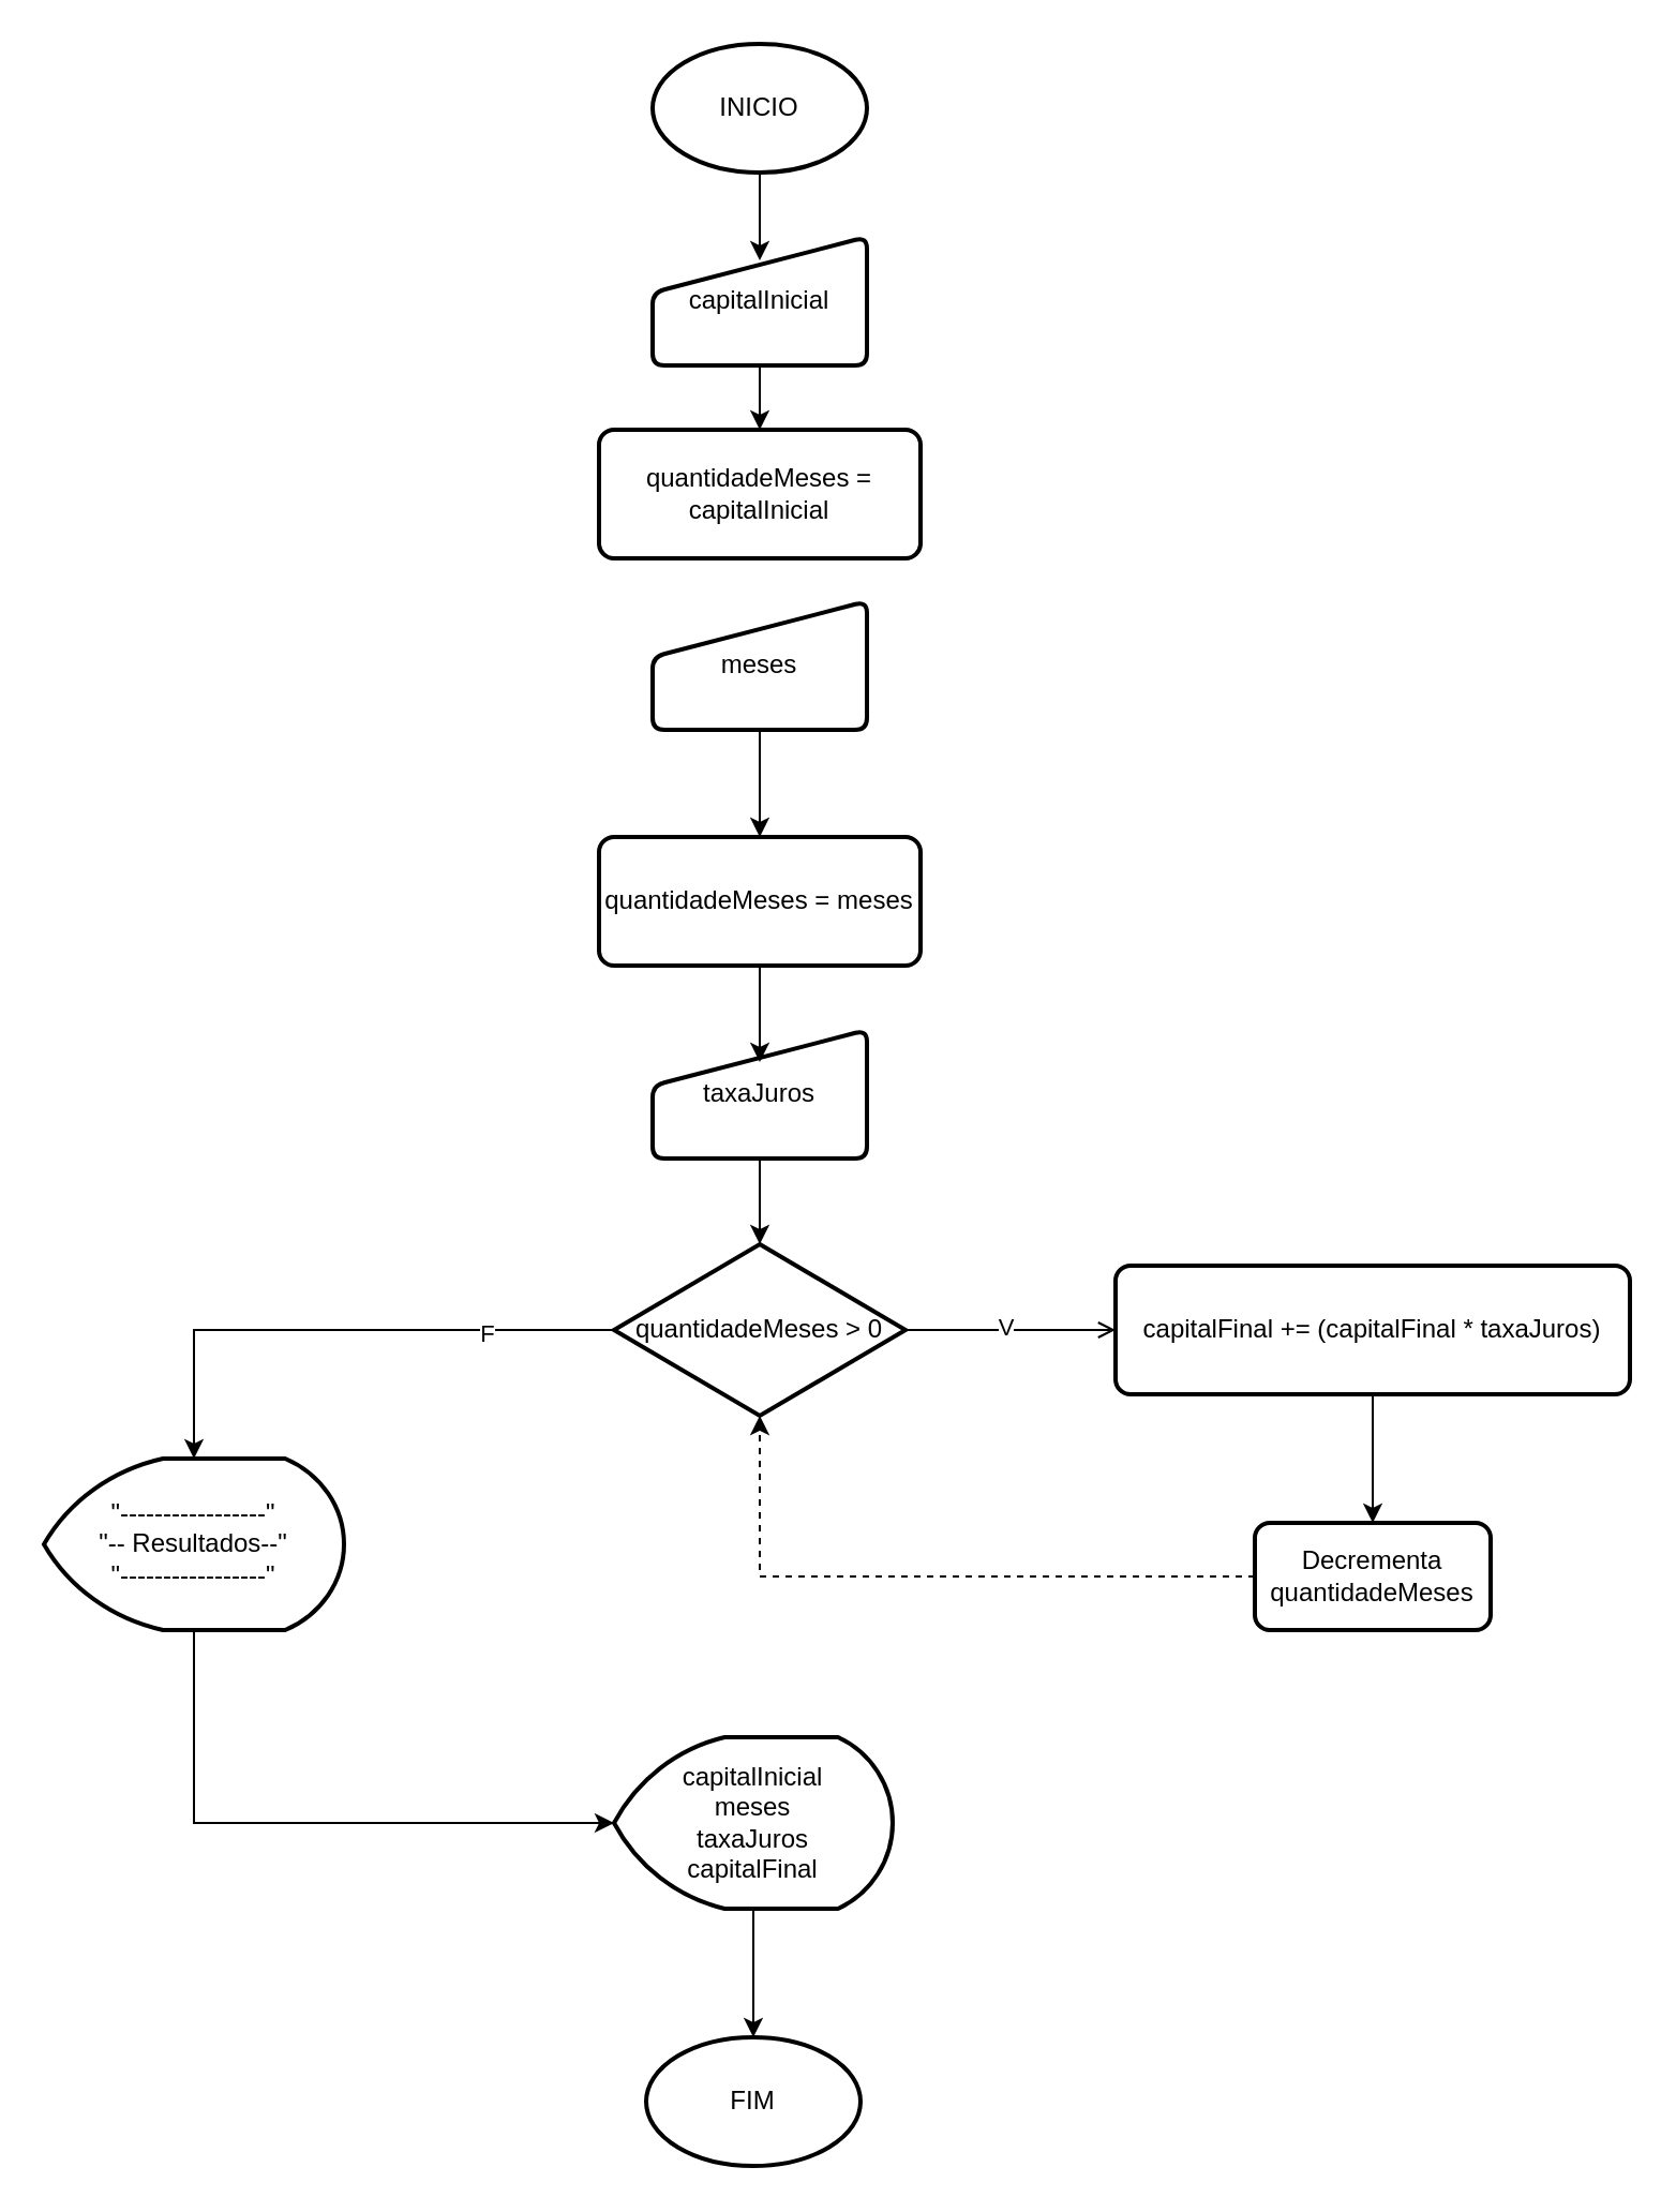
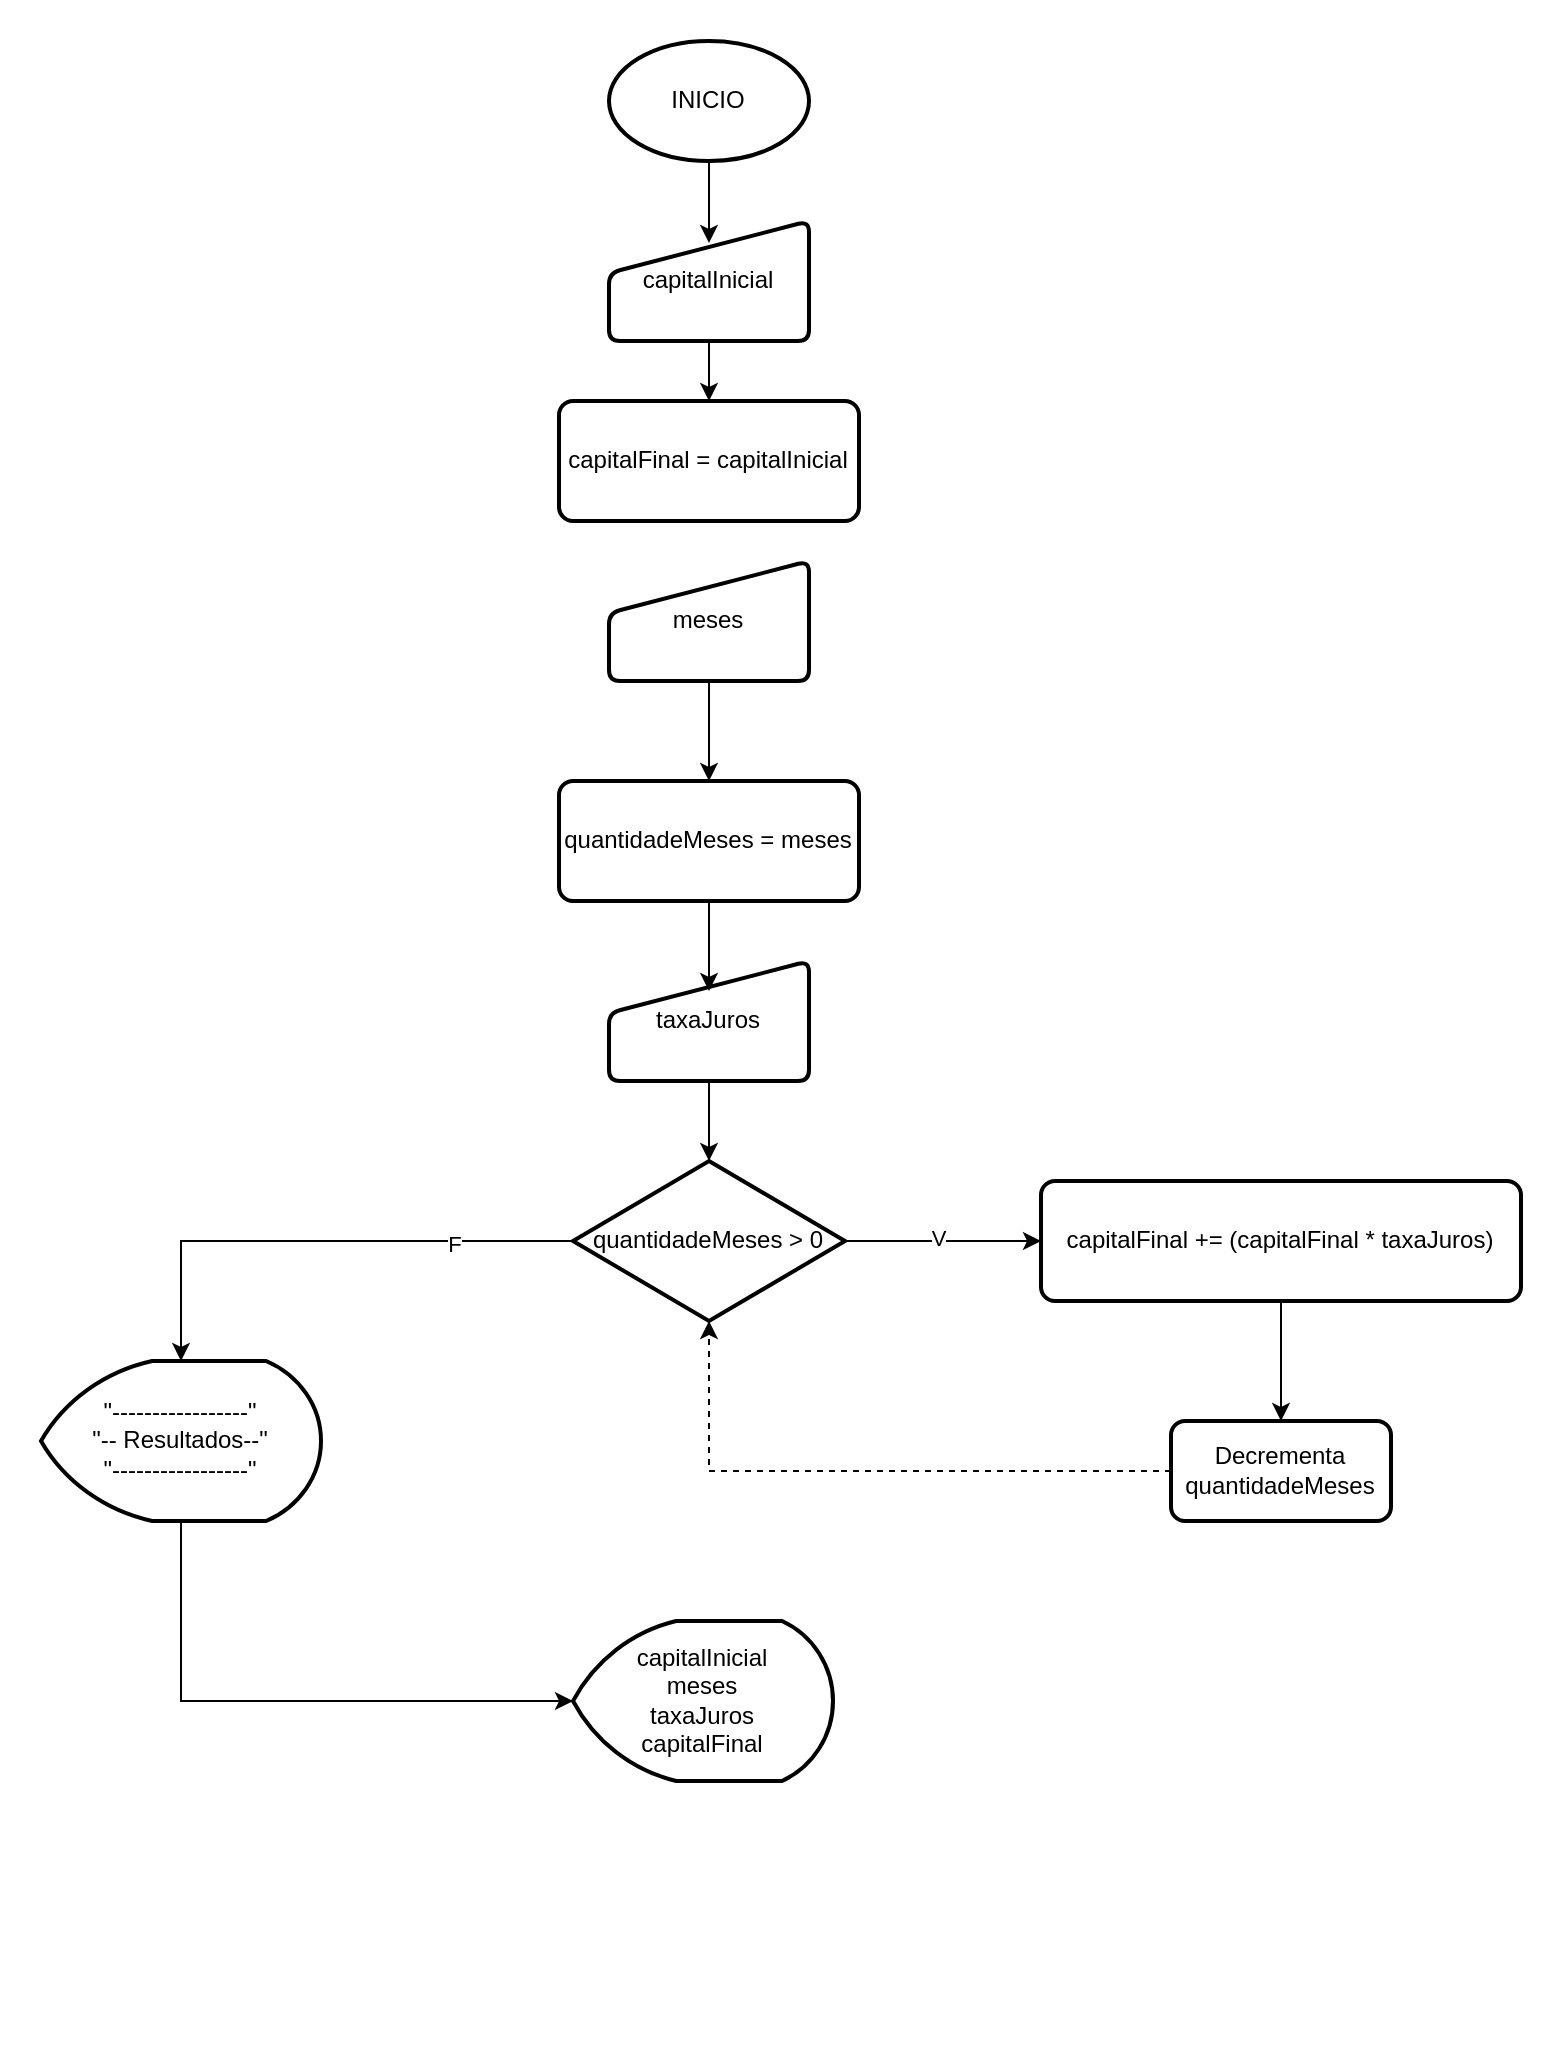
  <mxCell id="0" />
  <mxCell id="1" parent="0" />
  <mxCell id="2" value="INICIO" style="strokeWidth=2;html=1;shape=mxgraph.flowchart.start_1;whiteSpace=wrap;" vertex="1" parent="1"><mxGeometry x="304" y="20" width="100" height="60" as="geometry" /></mxCell>
- <mxCell id="3" value="FIM" style="strokeWidth=2;html=1;shape=mxgraph.flowchart.start_1;whiteSpace=wrap;" vertex="1" parent="1"><mxGeometry x="301" y="950" width="100" height="60" as="geometry" /></mxCell>
  <mxCell id="4" style="edgeStyle=orthogonalEdgeStyle;rounded=0;orthogonalLoop=1;jettySize=auto;html=1;" edge="1" parent="1" source="5" target="15"><mxGeometry relative="1" as="geometry" /></mxCell>
  <mxCell id="5" value="capitalInicial" style="html=1;strokeWidth=2;shape=manualInput;whiteSpace=wrap;rounded=1;size=26;arcSize=11;" vertex="1" parent="1"><mxGeometry x="304" y="110" width="100" height="60" as="geometry" /></mxCell>
  <mxCell id="6" style="edgeStyle=orthogonalEdgeStyle;rounded=0;orthogonalLoop=1;jettySize=auto;html=1;entryX=0.5;entryY=0;entryDx=0;entryDy=0;" edge="1" parent="1" source="7" target="18"><mxGeometry relative="1" as="geometry" /></mxCell>
  <mxCell id="7" value="meses" style="html=1;strokeWidth=2;shape=manualInput;whiteSpace=wrap;rounded=1;size=26;arcSize=11;" vertex="1" parent="1"><mxGeometry x="304" y="280" width="100" height="60" as="geometry" /></mxCell>
  <mxCell id="8" value="taxaJuros" style="html=1;strokeWidth=2;shape=manualInput;whiteSpace=wrap;rounded=1;size=26;arcSize=11;" vertex="1" parent="1"><mxGeometry x="304" y="480" width="100" height="60" as="geometry" /></mxCell>
- <mxCell id="9" style="edgeStyle=orthogonalEdgeStyle;rounded=0;orthogonalLoop=1;jettySize=auto;html=1;entryX=0;entryY=0.5;entryDx=0;entryDy=0;endArrow=open;" edge="1" parent="1" source="11" target="14"><mxGeometry relative="1" as="geometry" /></mxCell>
+ <mxCell id="9" style="edgeStyle=orthogonalEdgeStyle;rounded=0;orthogonalLoop=1;jettySize=auto;html=1;entryX=0;entryY=0.5;entryDx=0;entryDy=0;" edge="1" parent="1" source="11" target="14"><mxGeometry relative="1" as="geometry" /></mxCell>
  <mxCell id="10" value="V" style="edgeLabel;html=1;align=center;verticalAlign=middle;resizable=0;points=[];" vertex="1" connectable="0" parent="9"><mxGeometry x="-0.061" y="2" relative="1" as="geometry"><mxPoint as="offset" /></mxGeometry></mxCell>
  <mxCell id="11" value="quantidadeMeses &amp;gt; 0" style="strokeWidth=2;html=1;shape=mxgraph.flowchart.decision;whiteSpace=wrap;" vertex="1" parent="1"><mxGeometry x="286" y="580" width="136" height="80" as="geometry" /></mxCell>
  <mxCell id="12" style="edgeStyle=orthogonalEdgeStyle;rounded=0;orthogonalLoop=1;jettySize=auto;html=1;entryX=0.5;entryY=0;entryDx=0;entryDy=0;entryPerimeter=0;" edge="1" parent="1" source="8" target="11"><mxGeometry relative="1" as="geometry" /></mxCell>
  <mxCell id="13" style="edgeStyle=orthogonalEdgeStyle;rounded=0;orthogonalLoop=1;jettySize=auto;html=1;entryX=0.5;entryY=0;entryDx=0;entryDy=0;" edge="1" parent="1" source="14" target="17"><mxGeometry relative="1" as="geometry" /></mxCell>
  <mxCell id="14" value="capitalFinal += (capitalFinal * taxaJuros)" style="rounded=1;whiteSpace=wrap;html=1;absoluteArcSize=1;arcSize=14;strokeWidth=2;" vertex="1" parent="1"><mxGeometry x="520" y="590" width="240" height="60" as="geometry" /></mxCell>
- <mxCell id="15" value="quantidadeMeses = capitalInicial" style="rounded=1;whiteSpace=wrap;html=1;absoluteArcSize=1;arcSize=14;strokeWidth=2;" vertex="1" parent="1"><mxGeometry x="279" y="200" width="150" height="60" as="geometry" /></mxCell>
+ <mxCell id="15" value="capitalFinal = capitalInicial" style="rounded=1;whiteSpace=wrap;html=1;absoluteArcSize=1;arcSize=14;strokeWidth=2;" vertex="1" parent="1"><mxGeometry x="279" y="200" width="150" height="60" as="geometry" /></mxCell>
  <mxCell id="16" style="edgeStyle=orthogonalEdgeStyle;rounded=0;orthogonalLoop=1;jettySize=auto;html=1;entryX=0.5;entryY=0.183;entryDx=0;entryDy=0;entryPerimeter=0;" edge="1" parent="1" source="2" target="5"><mxGeometry relative="1" as="geometry" /></mxCell>
  <mxCell id="17" value="Decrementa quantidadeMeses" style="rounded=1;whiteSpace=wrap;html=1;absoluteArcSize=1;arcSize=14;strokeWidth=2;" vertex="1" parent="1"><mxGeometry x="585" y="710" width="110" height="50" as="geometry" /></mxCell>
  <mxCell id="18" value="quantidadeMeses = meses" style="rounded=1;whiteSpace=wrap;html=1;absoluteArcSize=1;arcSize=14;strokeWidth=2;" vertex="1" parent="1"><mxGeometry x="279" y="390" width="150" height="60" as="geometry" /></mxCell>
  <mxCell id="19" style="edgeStyle=orthogonalEdgeStyle;rounded=0;orthogonalLoop=1;jettySize=auto;html=1;entryX=0.5;entryY=0.25;entryDx=0;entryDy=0;entryPerimeter=0;" edge="1" parent="1" source="18" target="8"><mxGeometry relative="1" as="geometry" /></mxCell>
  <mxCell id="20" value="&quot;-----------------&quot;&lt;div&gt;&quot;-- Resultados--&quot;&lt;/div&gt;&lt;div&gt;&quot;-----------------&quot;&lt;br&gt;&lt;/div&gt;" style="strokeWidth=2;html=1;shape=mxgraph.flowchart.display;whiteSpace=wrap;" vertex="1" parent="1"><mxGeometry x="20" y="680" width="140" height="80" as="geometry" /></mxCell>
  <mxCell id="21" style="edgeStyle=orthogonalEdgeStyle;rounded=0;orthogonalLoop=1;jettySize=auto;html=1;entryX=0.5;entryY=0;entryDx=0;entryDy=0;entryPerimeter=0;" edge="1" parent="1" source="11" target="20"><mxGeometry relative="1" as="geometry" /></mxCell>
  <mxCell id="22" value="F" style="edgeLabel;html=1;align=center;verticalAlign=middle;resizable=0;points=[];" vertex="1" connectable="0" parent="21"><mxGeometry x="-0.531" y="1" relative="1" as="geometry"><mxPoint as="offset" /></mxGeometry></mxCell>
- <mxCell id="23" style="edgeStyle=orthogonalEdgeStyle;rounded=0;orthogonalLoop=1;jettySize=auto;html=1;" edge="1" parent="1" source="24" target="3"><mxGeometry relative="1" as="geometry" /></mxCell>
  <mxCell id="24" value="capitalInicial&lt;div&gt;meses&lt;/div&gt;&lt;div&gt;taxaJuros&lt;/div&gt;&lt;div&gt;capitalFinal&lt;/div&gt;" style="strokeWidth=2;html=1;shape=mxgraph.flowchart.display;whiteSpace=wrap;" vertex="1" parent="1"><mxGeometry x="286" y="810" width="130" height="80" as="geometry" /></mxCell>
  <mxCell id="25" style="edgeStyle=orthogonalEdgeStyle;rounded=0;orthogonalLoop=1;jettySize=auto;html=1;entryX=0;entryY=0.5;entryDx=0;entryDy=0;entryPerimeter=0;" edge="1" parent="1" source="20" target="24"><mxGeometry relative="1" as="geometry"><Array as="points"><mxPoint x="90" y="850" /></Array></mxGeometry></mxCell>
  <mxCell id="26" style="edgeStyle=orthogonalEdgeStyle;rounded=0;orthogonalLoop=1;jettySize=auto;html=1;entryX=0.5;entryY=1;entryDx=0;entryDy=0;entryPerimeter=0;dashed=1;" edge="1" parent="1" source="17" target="11"><mxGeometry relative="1" as="geometry" /></mxCell>
